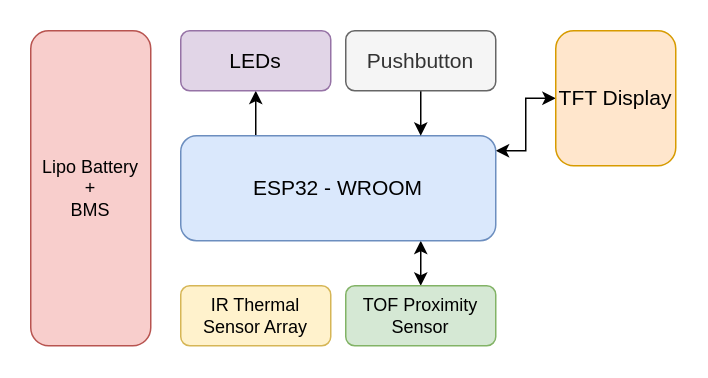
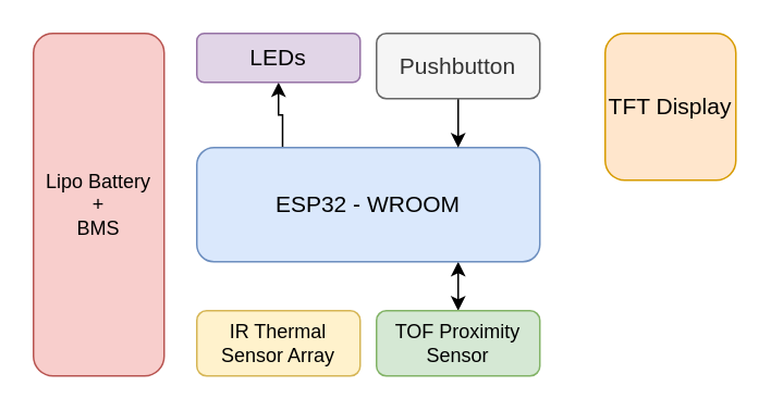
  <mxCell id="0" />
  <mxCell id="1" parent="0" />
  <mxCell id="2" style="edgeStyle=orthogonalEdgeStyle;rounded=0;orthogonalLoop=1;jettySize=auto;html=1;exitX=0.25;exitY=0;exitDx=0;exitDy=0;entryX=0.5;entryY=1;entryDx=0;entryDy=0;fontSize=14;" parent="1" source="6" target="10" edge="1"><mxGeometry relative="1" as="geometry" /></mxCell>
  <mxCell id="3" style="edgeStyle=orthogonalEdgeStyle;rounded=0;orthogonalLoop=1;jettySize=auto;html=1;entryX=0.5;entryY=0;entryDx=0;entryDy=0;fontSize=14;strokeColor=none;startArrow=classic;startFill=1;" parent="1" source="6" target="8" edge="1"><mxGeometry relative="1" as="geometry"><Array as="points"><mxPoint x="280" y="170" /><mxPoint x="280" y="170" /></Array></mxGeometry></mxCell>
  <mxCell id="4" style="edgeStyle=orthogonalEdgeStyle;rounded=0;orthogonalLoop=1;jettySize=auto;html=1;entryX=0.5;entryY=0;entryDx=0;entryDy=0;fontSize=14;startArrow=classic;startFill=1;" parent="1" source="6" target="8" edge="1"><mxGeometry relative="1" as="geometry"><Array as="points"><mxPoint x="280" y="170" /><mxPoint x="280" y="170" /></Array></mxGeometry></mxCell>
- <mxCell id="5" style="edgeStyle=orthogonalEdgeStyle;rounded=0;orthogonalLoop=1;jettySize=auto;html=1;fontSize=14;startArrow=classic;startFill=1;" parent="1" source="6" target="13" edge="1"><mxGeometry relative="1" as="geometry"><Array as="points"><mxPoint x="350" y="100" /><mxPoint x="350" y="65" /></Array></mxGeometry></mxCell>
  <mxCell id="6" value="&lt;font style=&quot;font-size: 14px&quot;&gt;ESP32 - WROOM&lt;/font&gt;" style="rounded=1;whiteSpace=wrap;html=1;fillColor=#dae8fc;strokeColor=#6c8ebf;" parent="1" vertex="1"><mxGeometry x="120" y="90" width="210" height="70" as="geometry" /></mxCell>
  <mxCell id="7" value="Lipo Battery&lt;br&gt;+&lt;br&gt;BMS" style="rounded=1;whiteSpace=wrap;html=1;fillColor=#f8cecc;strokeColor=#b85450;" parent="1" vertex="1"><mxGeometry x="20" y="20" width="80" height="210" as="geometry" /></mxCell>
  <mxCell id="8" value="TOF Proximity Sensor" style="rounded=1;whiteSpace=wrap;html=1;fillColor=#d5e8d4;strokeColor=#82b366;" parent="1" vertex="1"><mxGeometry x="230" y="190" width="100" height="40" as="geometry" /></mxCell>
  <mxCell id="9" value="IR Thermal Sensor Array" style="rounded=1;whiteSpace=wrap;html=1;fillColor=#fff2cc;strokeColor=#d6b656;" parent="1" vertex="1"><mxGeometry x="120" y="190" width="100" height="40" as="geometry" /></mxCell>
- <mxCell id="10" value="LEDs" style="rounded=1;whiteSpace=wrap;html=1;fontSize=14;fillColor=#e1d5e7;strokeColor=#9673a6;" parent="1" vertex="1"><mxGeometry x="120" y="20" width="100" height="40" as="geometry" /></mxCell>
+ <mxCell id="10" value="LEDs" style="rounded=1;whiteSpace=wrap;html=1;fontSize=14;fillColor=#e1d5e7;strokeColor=#9673a6;" parent="1" vertex="1"><mxGeometry x="120" y="20" width="100" height="30" as="geometry" /></mxCell>
  <mxCell id="11" style="edgeStyle=orthogonalEdgeStyle;rounded=0;orthogonalLoop=1;jettySize=auto;html=1;fontSize=14;" parent="1" source="12" edge="1"><mxGeometry relative="1" as="geometry"><mxPoint x="280" y="90" as="targetPoint" /></mxGeometry></mxCell>
  <mxCell id="12" value="Pushbutton" style="rounded=1;whiteSpace=wrap;html=1;fontSize=14;fillColor=#f5f5f5;fontColor=#333333;strokeColor=#666666;" parent="1" vertex="1"><mxGeometry x="230" y="20" width="100" height="40" as="geometry" /></mxCell>
  <mxCell id="13" value="&lt;span style=&quot;font-size: 14px&quot;&gt;TFT Display&lt;/span&gt;" style="rounded=1;whiteSpace=wrap;html=1;fillColor=#ffe6cc;strokeColor=#d79b00;" parent="1" vertex="1"><mxGeometry x="370" y="20" width="80" height="90" as="geometry" /></mxCell>
